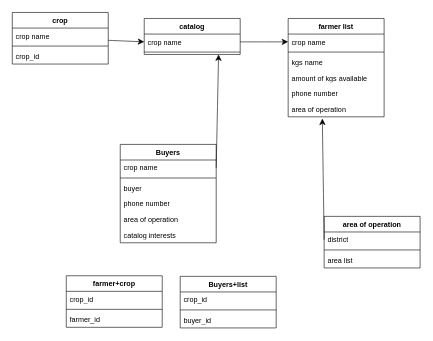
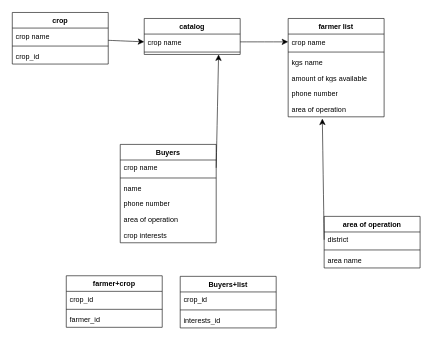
  <mxCell id="0" />
  <mxCell id="1" parent="0" />
  <mxCell id="2" value="catalog" style="swimlane;fontStyle=1;align=center;verticalAlign=top;childLayout=stackLayout;horizontal=1;startSize=26;horizontalStack=0;resizeParent=1;resizeParentMax=0;resizeLast=0;collapsible=1;marginBottom=0;whiteSpace=wrap;html=1;" parent="1" vertex="1"><mxGeometry x="240" y="30" width="160" height="60" as="geometry" /></mxCell>
  <mxCell id="3" value="crop name" style="text;strokeColor=none;fillColor=none;align=left;verticalAlign=top;spacingLeft=4;spacingRight=4;overflow=hidden;rotatable=0;points=[[0,0.5],[1,0.5]];portConstraint=eastwest;whiteSpace=wrap;html=1;" parent="2" vertex="1"><mxGeometry y="26" width="160" height="26" as="geometry" /></mxCell>
  <mxCell id="4" value="" style="line;strokeWidth=1;fillColor=none;align=left;verticalAlign=middle;spacingTop=-1;spacingLeft=3;spacingRight=3;rotatable=0;labelPosition=right;points=[];portConstraint=eastwest;strokeColor=inherit;" parent="2" vertex="1"><mxGeometry y="52" width="160" height="8" as="geometry" /></mxCell>
  <mxCell id="5" value="farmer list" style="swimlane;fontStyle=1;align=center;verticalAlign=top;childLayout=stackLayout;horizontal=1;startSize=26;horizontalStack=0;resizeParent=1;resizeParentMax=0;resizeLast=0;collapsible=1;marginBottom=0;whiteSpace=wrap;html=1;" parent="1" vertex="1"><mxGeometry x="480" y="30" width="160" height="164" as="geometry" /></mxCell>
  <mxCell id="6" value="crop name" style="text;strokeColor=none;fillColor=none;align=left;verticalAlign=top;spacingLeft=4;spacingRight=4;overflow=hidden;rotatable=0;points=[[0,0.5],[1,0.5]];portConstraint=eastwest;whiteSpace=wrap;html=1;" parent="5" vertex="1"><mxGeometry y="26" width="160" height="26" as="geometry" /></mxCell>
  <mxCell id="7" value="" style="line;strokeWidth=1;fillColor=none;align=left;verticalAlign=middle;spacingTop=-1;spacingLeft=3;spacingRight=3;rotatable=0;labelPosition=right;points=[];portConstraint=eastwest;strokeColor=inherit;" parent="5" vertex="1"><mxGeometry y="52" width="160" height="8" as="geometry" /></mxCell>
  <mxCell id="8" value="kgs name" style="text;strokeColor=none;fillColor=none;align=left;verticalAlign=top;spacingLeft=4;spacingRight=4;overflow=hidden;rotatable=0;points=[[0,0.5],[1,0.5]];portConstraint=eastwest;whiteSpace=wrap;html=1;" parent="5" vertex="1"><mxGeometry y="60" width="160" height="26" as="geometry" /></mxCell>
  <mxCell id="9" value="amount of kgs available" style="text;strokeColor=none;fillColor=none;align=left;verticalAlign=top;spacingLeft=4;spacingRight=4;overflow=hidden;rotatable=0;points=[[0,0.5],[1,0.5]];portConstraint=eastwest;whiteSpace=wrap;html=1;" parent="5" vertex="1"><mxGeometry y="86" width="160" height="26" as="geometry" /></mxCell>
  <mxCell id="10" value="phone number" style="text;strokeColor=none;fillColor=none;align=left;verticalAlign=top;spacingLeft=4;spacingRight=4;overflow=hidden;rotatable=0;points=[[0,0.5],[1,0.5]];portConstraint=eastwest;whiteSpace=wrap;html=1;" parent="5" vertex="1"><mxGeometry y="112" width="160" height="26" as="geometry" /></mxCell>
  <mxCell id="11" value="area of operation" style="text;strokeColor=none;fillColor=none;align=left;verticalAlign=top;spacingLeft=4;spacingRight=4;overflow=hidden;rotatable=0;points=[[0,0.5],[1,0.5]];portConstraint=eastwest;whiteSpace=wrap;html=1;" parent="5" vertex="1"><mxGeometry y="138" width="160" height="26" as="geometry" /></mxCell>
  <mxCell id="12" style="edgeStyle=none;curved=1;rounded=0;orthogonalLoop=1;jettySize=auto;html=1;exitX=1;exitY=0.5;exitDx=0;exitDy=0;entryX=0;entryY=0.5;entryDx=0;entryDy=0;fontSize=12;startSize=8;endSize=8;" parent="1" source="3" target="6" edge="1"><mxGeometry relative="1" as="geometry" /></mxCell>
  <mxCell id="13" value="area of operation" style="swimlane;fontStyle=1;align=center;verticalAlign=top;childLayout=stackLayout;horizontal=1;startSize=26;horizontalStack=0;resizeParent=1;resizeParentMax=0;resizeLast=0;collapsible=1;marginBottom=0;whiteSpace=wrap;html=1;" parent="1" vertex="1"><mxGeometry x="540" y="360" width="160" height="86" as="geometry" /></mxCell>
  <mxCell id="14" value="district" style="text;strokeColor=none;fillColor=none;align=left;verticalAlign=top;spacingLeft=4;spacingRight=4;overflow=hidden;rotatable=0;points=[[0,0.5],[1,0.5]];portConstraint=eastwest;whiteSpace=wrap;html=1;" parent="13" vertex="1"><mxGeometry y="26" width="160" height="26" as="geometry" /></mxCell>
  <mxCell id="15" value="" style="line;strokeWidth=1;fillColor=none;align=left;verticalAlign=middle;spacingTop=-1;spacingLeft=3;spacingRight=3;rotatable=0;labelPosition=right;points=[];portConstraint=eastwest;strokeColor=inherit;" parent="13" vertex="1"><mxGeometry y="52" width="160" height="8" as="geometry" /></mxCell>
- <mxCell id="16" value="area list" style="text;strokeColor=none;fillColor=none;align=left;verticalAlign=top;spacingLeft=4;spacingRight=4;overflow=hidden;rotatable=0;points=[[0,0.5],[1,0.5]];portConstraint=eastwest;whiteSpace=wrap;html=1;" parent="13" vertex="1"><mxGeometry y="60" width="160" height="26" as="geometry" /></mxCell>
+ <mxCell id="16" value="area name" style="text;strokeColor=none;fillColor=none;align=left;verticalAlign=top;spacingLeft=4;spacingRight=4;overflow=hidden;rotatable=0;points=[[0,0.5],[1,0.5]];portConstraint=eastwest;whiteSpace=wrap;html=1;" parent="13" vertex="1"><mxGeometry y="60" width="160" height="26" as="geometry" /></mxCell>
  <mxCell id="17" style="edgeStyle=none;curved=1;rounded=0;orthogonalLoop=1;jettySize=auto;html=1;exitX=0;exitY=0.5;exitDx=0;exitDy=0;entryX=0.356;entryY=1.115;entryDx=0;entryDy=0;entryPerimeter=0;fontSize=12;startSize=8;endSize=8;" parent="1" source="14" target="11" edge="1"><mxGeometry relative="1" as="geometry" /></mxCell>
  <mxCell id="18" value="Buyers" style="swimlane;fontStyle=1;align=center;verticalAlign=top;childLayout=stackLayout;horizontal=1;startSize=26;horizontalStack=0;resizeParent=1;resizeParentMax=0;resizeLast=0;collapsible=1;marginBottom=0;whiteSpace=wrap;html=1;" parent="1" vertex="1"><mxGeometry x="200" y="240" width="160" height="164" as="geometry" /></mxCell>
  <mxCell id="19" value="crop name" style="text;strokeColor=none;fillColor=none;align=left;verticalAlign=top;spacingLeft=4;spacingRight=4;overflow=hidden;rotatable=0;points=[[0,0.5],[1,0.5]];portConstraint=eastwest;whiteSpace=wrap;html=1;" parent="18" vertex="1"><mxGeometry y="26" width="160" height="26" as="geometry" /></mxCell>
  <mxCell id="20" value="" style="line;strokeWidth=1;fillColor=none;align=left;verticalAlign=middle;spacingTop=-1;spacingLeft=3;spacingRight=3;rotatable=0;labelPosition=right;points=[];portConstraint=eastwest;strokeColor=inherit;" parent="18" vertex="1"><mxGeometry y="52" width="160" height="8" as="geometry" /></mxCell>
- <mxCell id="21" value="buyer" style="text;strokeColor=none;fillColor=none;align=left;verticalAlign=top;spacingLeft=4;spacingRight=4;overflow=hidden;rotatable=0;points=[[0,0.5],[1,0.5]];portConstraint=eastwest;whiteSpace=wrap;html=1;" parent="18" vertex="1"><mxGeometry y="60" width="160" height="26" as="geometry" /></mxCell>
+ <mxCell id="21" value="name" style="text;strokeColor=none;fillColor=none;align=left;verticalAlign=top;spacingLeft=4;spacingRight=4;overflow=hidden;rotatable=0;points=[[0,0.5],[1,0.5]];portConstraint=eastwest;whiteSpace=wrap;html=1;" parent="18" vertex="1"><mxGeometry y="60" width="160" height="26" as="geometry" /></mxCell>
  <mxCell id="22" value="phone number" style="text;strokeColor=none;fillColor=none;align=left;verticalAlign=top;spacingLeft=4;spacingRight=4;overflow=hidden;rotatable=0;points=[[0,0.5],[1,0.5]];portConstraint=eastwest;whiteSpace=wrap;html=1;" parent="18" vertex="1"><mxGeometry y="86" width="160" height="26" as="geometry" /></mxCell>
  <mxCell id="23" value="area of operation" style="text;strokeColor=none;fillColor=none;align=left;verticalAlign=top;spacingLeft=4;spacingRight=4;overflow=hidden;rotatable=0;points=[[0,0.5],[1,0.5]];portConstraint=eastwest;whiteSpace=wrap;html=1;" parent="18" vertex="1"><mxGeometry y="112" width="160" height="26" as="geometry" /></mxCell>
- <mxCell id="24" value="catalog interests" style="text;strokeColor=none;fillColor=none;align=left;verticalAlign=top;spacingLeft=4;spacingRight=4;overflow=hidden;rotatable=0;points=[[0,0.5],[1,0.5]];portConstraint=eastwest;whiteSpace=wrap;html=1;" parent="18" vertex="1"><mxGeometry y="138" width="160" height="26" as="geometry" /></mxCell>
+ <mxCell id="24" value="crop interests" style="text;strokeColor=none;fillColor=none;align=left;verticalAlign=top;spacingLeft=4;spacingRight=4;overflow=hidden;rotatable=0;points=[[0,0.5],[1,0.5]];portConstraint=eastwest;whiteSpace=wrap;html=1;" parent="18" vertex="1"><mxGeometry y="138" width="160" height="26" as="geometry" /></mxCell>
  <mxCell id="25" style="edgeStyle=none;curved=1;rounded=0;orthogonalLoop=1;jettySize=auto;html=1;exitX=1;exitY=0.5;exitDx=0;exitDy=0;entryX=0.775;entryY=1;entryDx=0;entryDy=0;entryPerimeter=0;fontSize=12;startSize=8;endSize=8;" parent="1" source="19" target="4" edge="1"><mxGeometry relative="1" as="geometry" /></mxCell>
  <mxCell id="26" style="edgeStyle=none;curved=1;rounded=0;orthogonalLoop=1;jettySize=auto;html=1;entryX=0;entryY=0.5;entryDx=0;entryDy=0;fontSize=12;startSize=8;endSize=8;" edge="1" parent="1" source="27" target="3"><mxGeometry relative="1" as="geometry" /></mxCell>
  <mxCell id="27" value="crop" style="swimlane;fontStyle=1;align=center;verticalAlign=top;childLayout=stackLayout;horizontal=1;startSize=26;horizontalStack=0;resizeParent=1;resizeParentMax=0;resizeLast=0;collapsible=1;marginBottom=0;whiteSpace=wrap;html=1;" vertex="1" parent="1"><mxGeometry x="20" y="20" width="160" height="86" as="geometry" /></mxCell>
  <mxCell id="28" value="crop name" style="text;strokeColor=none;fillColor=none;align=left;verticalAlign=top;spacingLeft=4;spacingRight=4;overflow=hidden;rotatable=0;points=[[0,0.5],[1,0.5]];portConstraint=eastwest;whiteSpace=wrap;html=1;" vertex="1" parent="27"><mxGeometry y="26" width="160" height="26" as="geometry" /></mxCell>
  <mxCell id="29" value="" style="line;strokeWidth=1;fillColor=none;align=left;verticalAlign=middle;spacingTop=-1;spacingLeft=3;spacingRight=3;rotatable=0;labelPosition=right;points=[];portConstraint=eastwest;strokeColor=inherit;" vertex="1" parent="27"><mxGeometry y="52" width="160" height="8" as="geometry" /></mxCell>
  <mxCell id="30" value="crop_id" style="text;strokeColor=none;fillColor=none;align=left;verticalAlign=top;spacingLeft=4;spacingRight=4;overflow=hidden;rotatable=0;points=[[0,0.5],[1,0.5]];portConstraint=eastwest;whiteSpace=wrap;html=1;" vertex="1" parent="27"><mxGeometry y="60" width="160" height="26" as="geometry" /></mxCell>
  <mxCell id="31" value="Buyers+list" style="swimlane;fontStyle=1;align=center;verticalAlign=top;childLayout=stackLayout;horizontal=1;startSize=26;horizontalStack=0;resizeParent=1;resizeParentMax=0;resizeLast=0;collapsible=1;marginBottom=0;whiteSpace=wrap;html=1;" vertex="1" parent="1"><mxGeometry x="300" y="460" width="160" height="86" as="geometry" /></mxCell>
  <mxCell id="32" value="crop_id" style="text;strokeColor=none;fillColor=none;align=left;verticalAlign=top;spacingLeft=4;spacingRight=4;overflow=hidden;rotatable=0;points=[[0,0.5],[1,0.5]];portConstraint=eastwest;whiteSpace=wrap;html=1;" vertex="1" parent="31"><mxGeometry y="26" width="160" height="26" as="geometry" /></mxCell>
  <mxCell id="33" value="" style="line;strokeWidth=1;fillColor=none;align=left;verticalAlign=middle;spacingTop=-1;spacingLeft=3;spacingRight=3;rotatable=0;labelPosition=right;points=[];portConstraint=eastwest;strokeColor=inherit;" vertex="1" parent="31"><mxGeometry y="52" width="160" height="8" as="geometry" /></mxCell>
- <mxCell id="34" value="buyer_id" style="text;strokeColor=none;fillColor=none;align=left;verticalAlign=top;spacingLeft=4;spacingRight=4;overflow=hidden;rotatable=0;points=[[0,0.5],[1,0.5]];portConstraint=eastwest;whiteSpace=wrap;html=1;" vertex="1" parent="31"><mxGeometry y="60" width="160" height="26" as="geometry" /></mxCell>
+ <mxCell id="34" value="interests_id" style="text;strokeColor=none;fillColor=none;align=left;verticalAlign=top;spacingLeft=4;spacingRight=4;overflow=hidden;rotatable=0;points=[[0,0.5],[1,0.5]];portConstraint=eastwest;whiteSpace=wrap;html=1;" vertex="1" parent="31"><mxGeometry y="60" width="160" height="26" as="geometry" /></mxCell>
  <mxCell id="35" value="farmer+crop" style="swimlane;fontStyle=1;align=center;verticalAlign=top;childLayout=stackLayout;horizontal=1;startSize=26;horizontalStack=0;resizeParent=1;resizeParentMax=0;resizeLast=0;collapsible=1;marginBottom=0;whiteSpace=wrap;html=1;" vertex="1" parent="1"><mxGeometry x="110" y="459" width="160" height="86" as="geometry" /></mxCell>
  <mxCell id="36" value="crop_id" style="text;strokeColor=none;fillColor=none;align=left;verticalAlign=top;spacingLeft=4;spacingRight=4;overflow=hidden;rotatable=0;points=[[0,0.5],[1,0.5]];portConstraint=eastwest;whiteSpace=wrap;html=1;" vertex="1" parent="35"><mxGeometry y="26" width="160" height="26" as="geometry" /></mxCell>
  <mxCell id="37" value="" style="line;strokeWidth=1;fillColor=none;align=left;verticalAlign=middle;spacingTop=-1;spacingLeft=3;spacingRight=3;rotatable=0;labelPosition=right;points=[];portConstraint=eastwest;strokeColor=inherit;" vertex="1" parent="35"><mxGeometry y="52" width="160" height="8" as="geometry" /></mxCell>
  <mxCell id="38" value="farmer_id" style="text;strokeColor=none;fillColor=none;align=left;verticalAlign=top;spacingLeft=4;spacingRight=4;overflow=hidden;rotatable=0;points=[[0,0.5],[1,0.5]];portConstraint=eastwest;whiteSpace=wrap;html=1;" vertex="1" parent="35"><mxGeometry y="60" width="160" height="26" as="geometry" /></mxCell>
